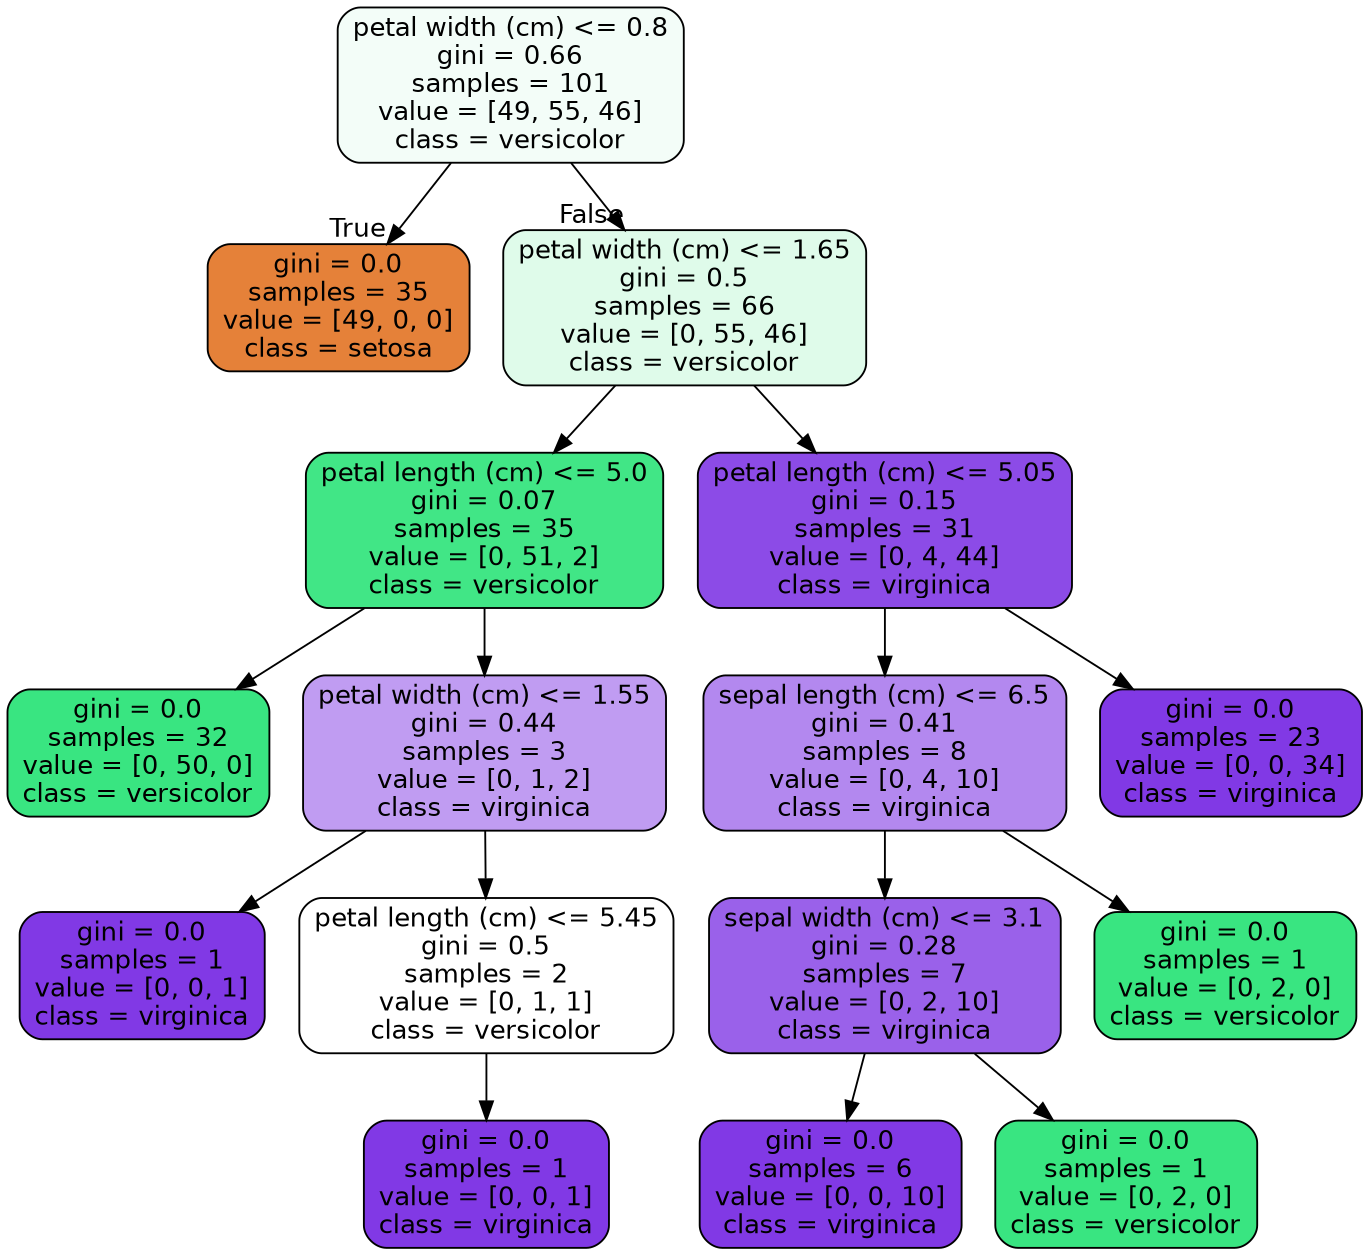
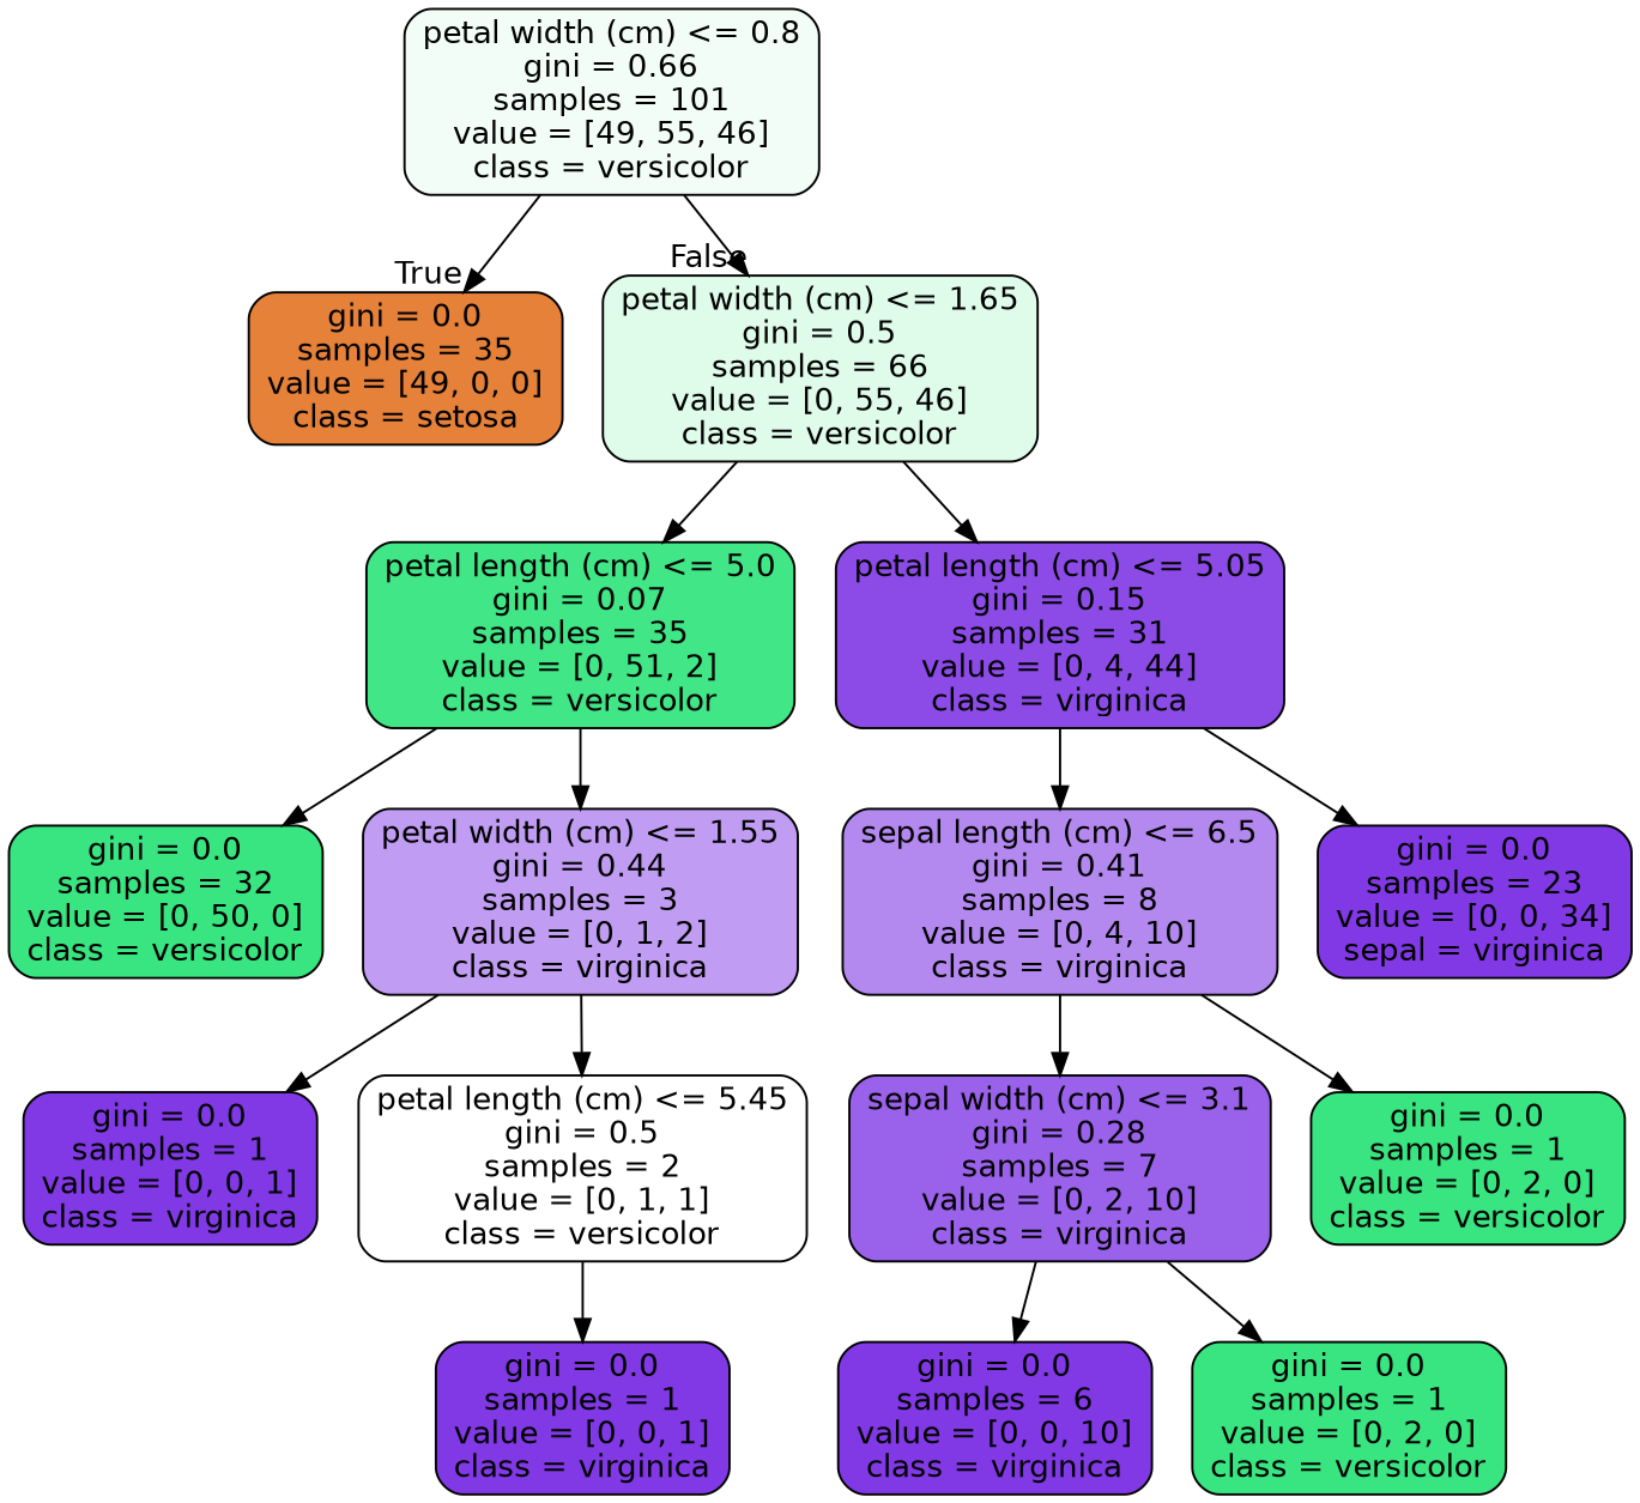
  digraph {
    node [color=black fillcolor="#8139e5" fontname=helvetica shape=box style="filled, rounded"]
    edge [fontname=helvetica]
    n1 [fillcolor="#f3fdf8" label="petal width (cm) <= 0.8\ngini = 0.66\nsamples = 101\nvalue = [49, 55, 46]\nclass = versicolor"]
    n2 [fillcolor="#e58139" label="gini = 0.0\nsamples = 35\nvalue = [49, 0, 0]\nclass = setosa"]
    n3 [fillcolor="#dffbea" label="petal width (cm) <= 1.65\ngini = 0.5\nsamples = 66\nvalue = [0, 55, 46]\nclass = versicolor"]
    n4 [fillcolor="#41e686" label="petal length (cm) <= 5.0\ngini = 0.07\nsamples = 35\nvalue = [0, 51, 2]\nclass = versicolor"]
    n5 [fillcolor="#8c4be7" label="petal length (cm) <= 5.05\ngini = 0.15\nsamples = 31\nvalue = [0, 4, 44]\nclass = virginica"]
    n6 [fillcolor="#39e581" label="gini = 0.0\nsamples = 32\nvalue = [0, 50, 0]\nclass = versicolor"]
    n7 [fillcolor="#c09cf2" label="petal width (cm) <= 1.55\ngini = 0.44\nsamples = 3\nvalue = [0, 1, 2]\nclass = virginica"]
    n8 [fillcolor="#b388ef" label="sepal length (cm) <= 6.5\ngini = 0.41\nsamples = 8\nvalue = [0, 4, 10]\nclass = virginica"]
-   n9 [label="gini = 0.0\nsamples = 23\nvalue = [0, 0, 34]\nclass = virginica"]
+   n9 [label="gini = 0.0\nsamples = 23\nvalue = [0, 0, 34]\nsepal = virginica"]
    n10 [label="gini = 0.0\nsamples = 1\nvalue = [0, 0, 1]\nclass = virginica"]
    n11 [fillcolor="#ffffff" label="petal length (cm) <= 5.45\ngini = 0.5\nsamples = 2\nvalue = [0, 1, 1]\nclass = versicolor"]
    n12 [label="gini = 0.0\nsamples = 1\nvalue = [0, 0, 1]\nclass = virginica"]
    n13 [fillcolor="#9a61ea" label="sepal width (cm) <= 3.1\ngini = 0.28\nsamples = 7\nvalue = [0, 2, 10]\nclass = virginica"]
    n14 [fillcolor="#39e581" label="gini = 0.0\nsamples = 1\nvalue = [0, 2, 0]\nclass = versicolor"]
    n15 [label="gini = 0.0\nsamples = 6\nvalue = [0, 0, 10]\nclass = virginica"]
    n16 [fillcolor="#39e581" label="gini = 0.0\nsamples = 1\nvalue = [0, 2, 0]\nclass = versicolor"]
    n1 -> n2 [headlabel=True labelangle=45 labeldistance=2.5]
    n1 -> n3 [headlabel=False labelangle=-45 labeldistance=2.5]
    n3 -> n4
    n3 -> n5
    n4 -> n6
    n4 -> n7
    n5 -> n8
    n5 -> n9
    n7 -> n10
    n7 -> n11
    n8 -> n13
    n8 -> n14
    n11 -> n12
    n13 -> n15
    n13 -> n16
  }
